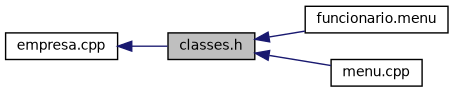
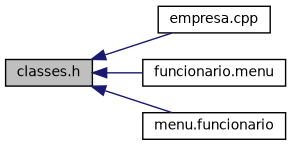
  digraph {
    rankdir=LR
    node [color=black fillcolor=white fontname=Helvetica fontsize=10 shape=record style=filled]
    edge [color=midnightblue dir=back fontname=Helvetica fontsize=10 labelfontname=Helvetica labelfontsize=10 style=solid]
    n1 [fillcolor=grey75 fontcolor=black height=0.2 label="classes.h" width=0.4]
    n2 [height=0.2 label="empresa.cpp" width=0.4]
    n3 [height=0.2 label="funcionario.menu" width=0.4]
-   n4 [height=0.2 label="menu.cpp" width=0.4]
-   n2 -> n1
+   n4 [height=0.2 label="menu.funcionario" width=0.4]
+   n1 -> n2
    n1 -> n3
    n1 -> n4
  }
